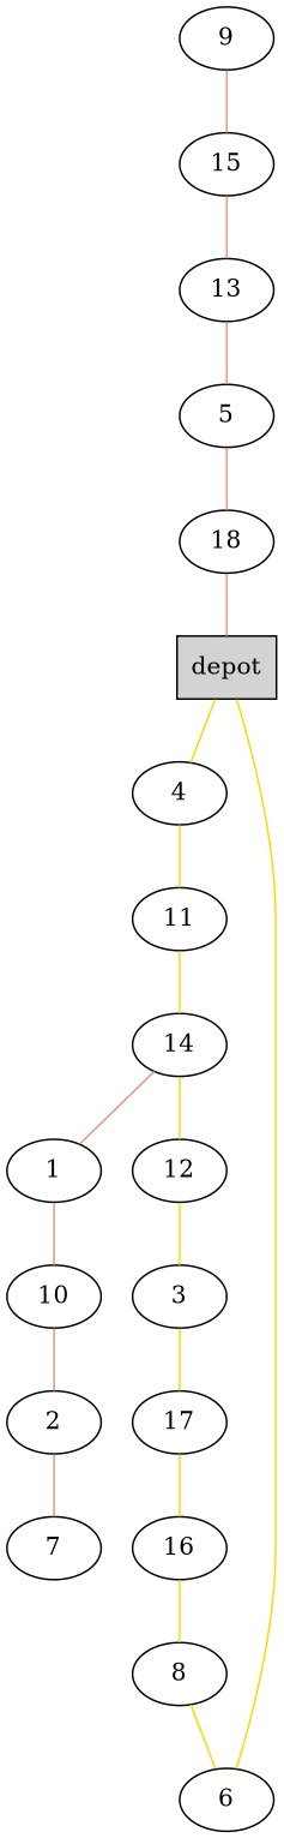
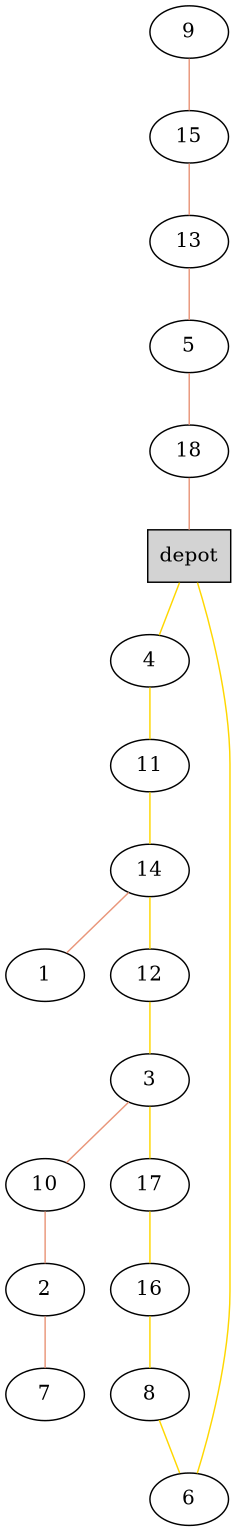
  graph {
    node [shape=ellipse]
    edge [color=gold]
    n1 [label=depot shape=box style=filled]
    4
    1
    10
    11
    2
    7
    9
    15
    13
    5
    18
    14
    12
    3
    17
    16
    8
    6
    n1 -- 4
    4 -- 11
-   1 -- 10 [color=darksalmon]
+   3 -- 10 [color=darksalmon]
    10 -- 2 [color=darksalmon]
    11 -- 14
    2 -- 7 [color=darksalmon]
    9 -- 15 [color=darksalmon]
    15 -- 13 [color=darksalmon]
    13 -- 5 [color=darksalmon]
    5 -- 18 [color=darksalmon]
    18 -- n1 [color=darksalmon]
    14 -- 1 [color=darksalmon]
    14 -- 12
    12 -- 3
    3 -- 17
    17 -- 16
    16 -- 8
    8 -- 6
    6 -- n1
  }
